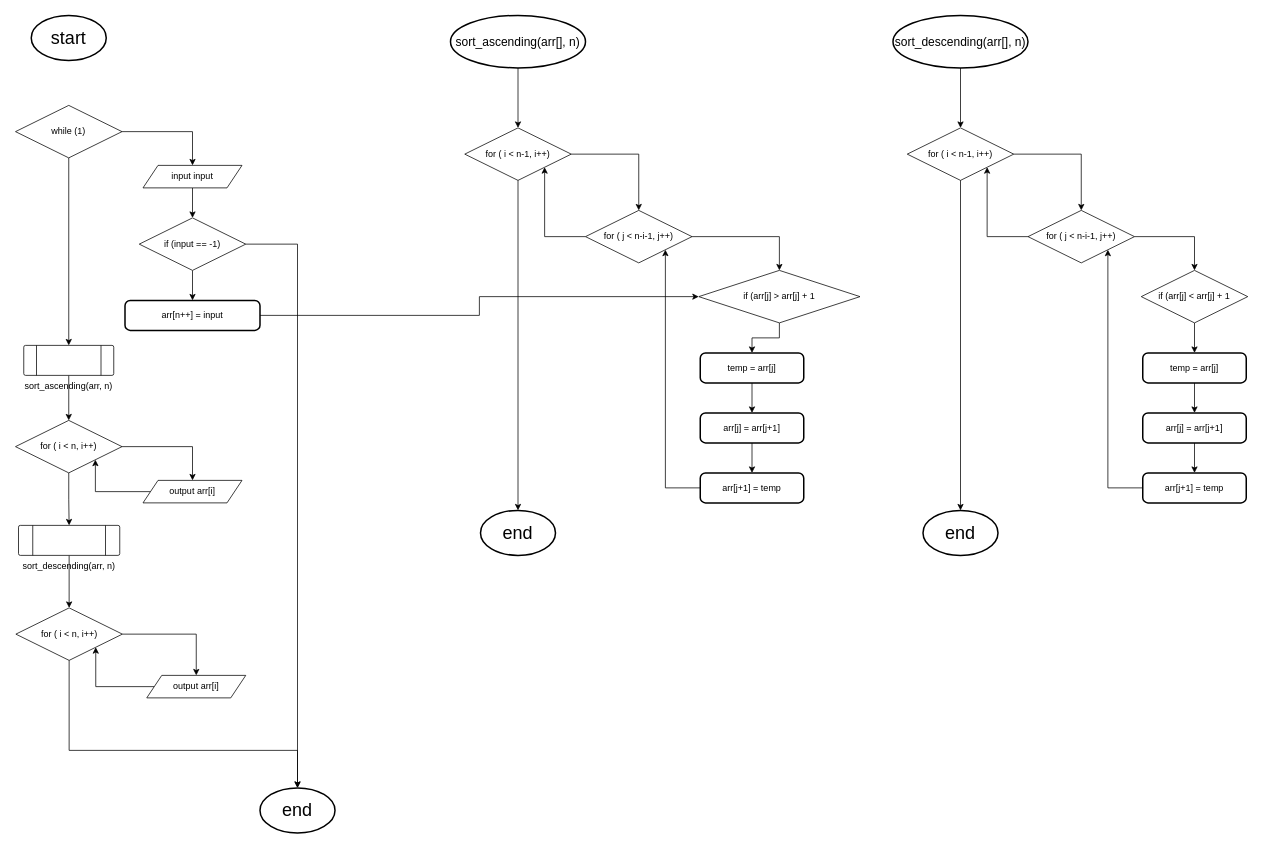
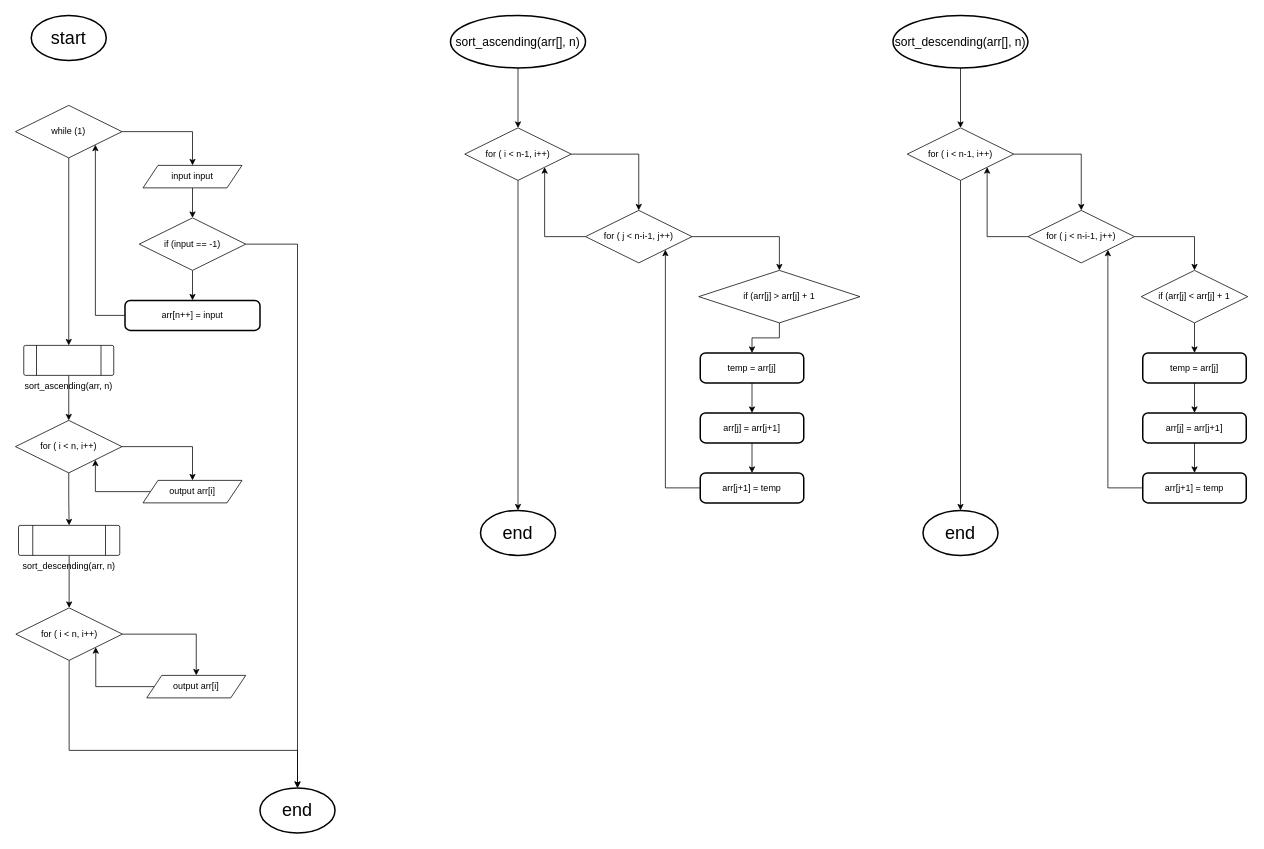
  <mxCell id="0" />
  <mxCell id="1" parent="0" />
  <mxCell id="2" value="&lt;font style=&quot;font-size: 24px;&quot;&gt;start&lt;/font&gt;" style="strokeWidth=2;html=1;shape=mxgraph.flowchart.start_1;whiteSpace=wrap;" vertex="1" parent="1"><mxGeometry x="41" y="20" width="100" height="60" as="geometry" /></mxCell>
  <mxCell id="3" style="edgeStyle=orthogonalEdgeStyle;rounded=0;orthogonalLoop=1;jettySize=auto;html=1;entryX=0.5;entryY=0;entryDx=0;entryDy=0;" edge="1" parent="1" source="5" target="8"><mxGeometry relative="1" as="geometry" /></mxCell>
  <mxCell id="4" style="edgeStyle=orthogonalEdgeStyle;rounded=0;orthogonalLoop=1;jettySize=auto;html=1;entryX=0.5;entryY=0;entryDx=0;entryDy=0;" edge="1" parent="1" source="5" target="14"><mxGeometry relative="1" as="geometry" /></mxCell>
  <mxCell id="5" value="while (1)" style="rhombus;whiteSpace=wrap;html=1;" vertex="1" parent="1"><mxGeometry x="20" y="140" width="142" height="70" as="geometry" /></mxCell>
  <mxCell id="6" value="&lt;font style=&quot;font-size: 24px;&quot;&gt;end&lt;/font&gt;" style="strokeWidth=2;html=1;shape=mxgraph.flowchart.start_1;whiteSpace=wrap;" vertex="1" parent="1"><mxGeometry x="346" y="1050" width="100" height="60" as="geometry" /></mxCell>
  <mxCell id="7" style="edgeStyle=orthogonalEdgeStyle;rounded=0;orthogonalLoop=1;jettySize=auto;html=1;entryX=0.5;entryY=0;entryDx=0;entryDy=0;" edge="1" parent="1" source="8" target="10"><mxGeometry relative="1" as="geometry" /></mxCell>
  <mxCell id="8" value="input input" style="shape=parallelogram;perimeter=parallelogramPerimeter;whiteSpace=wrap;html=1;fixedSize=1;" vertex="1" parent="1"><mxGeometry x="190" y="220" width="132" height="30" as="geometry" /></mxCell>
  <mxCell id="9" style="edgeStyle=orthogonalEdgeStyle;rounded=0;orthogonalLoop=1;jettySize=auto;html=1;entryX=0.5;entryY=0;entryDx=0;entryDy=0;" edge="1" parent="1" source="10" target="12"><mxGeometry relative="1" as="geometry" /></mxCell>
  <mxCell id="10" value="if (input == -1)" style="rhombus;whiteSpace=wrap;html=1;" vertex="1" parent="1"><mxGeometry x="185" y="290" width="142" height="70" as="geometry" /></mxCell>
- <mxCell id="11" style="edgeStyle=orthogonalEdgeStyle;rounded=0;orthogonalLoop=1;jettySize=auto;html=1;" edge="1" parent="1" source="12" target="36"><mxGeometry relative="1" as="geometry" /></mxCell>
+ <mxCell id="11" style="edgeStyle=orthogonalEdgeStyle;rounded=0;orthogonalLoop=1;jettySize=auto;html=1;entryX=1;entryY=1;entryDx=0;entryDy=0;" edge="1" parent="1" source="12" target="5"><mxGeometry relative="1" as="geometry" /></mxCell>
  <mxCell id="12" value="arr[n++] = input" style="rounded=1;whiteSpace=wrap;html=1;absoluteArcSize=1;arcSize=14;strokeWidth=2;" vertex="1" parent="1"><mxGeometry x="166" y="400" width="180" height="40" as="geometry" /></mxCell>
  <mxCell id="13" style="edgeStyle=orthogonalEdgeStyle;rounded=0;orthogonalLoop=1;jettySize=auto;html=1;entryX=0.5;entryY=0;entryDx=0;entryDy=0;" edge="1" parent="1" source="14" target="17"><mxGeometry relative="1" as="geometry" /></mxCell>
  <mxCell id="14" value="sort_ascending(arr, n)" style="verticalLabelPosition=bottom;verticalAlign=top;html=1;shape=process;whiteSpace=wrap;rounded=1;size=0.14;arcSize=6;" vertex="1" parent="1"><mxGeometry x="31" y="460" width="120" height="40" as="geometry" /></mxCell>
  <mxCell id="15" style="edgeStyle=orthogonalEdgeStyle;rounded=0;orthogonalLoop=1;jettySize=auto;html=1;entryX=0.5;entryY=0;entryDx=0;entryDy=0;" edge="1" parent="1" source="17" target="19"><mxGeometry relative="1" as="geometry" /></mxCell>
  <mxCell id="16" style="edgeStyle=orthogonalEdgeStyle;rounded=0;orthogonalLoop=1;jettySize=auto;html=1;entryX=0.5;entryY=0;entryDx=0;entryDy=0;" edge="1" parent="1" source="17" target="21"><mxGeometry relative="1" as="geometry" /></mxCell>
  <mxCell id="17" value="for ( i &amp;lt; n, i++)" style="rhombus;whiteSpace=wrap;html=1;" vertex="1" parent="1"><mxGeometry x="20" y="560" width="142" height="70" as="geometry" /></mxCell>
  <mxCell id="18" style="edgeStyle=orthogonalEdgeStyle;rounded=0;orthogonalLoop=1;jettySize=auto;html=1;entryX=1;entryY=1;entryDx=0;entryDy=0;" edge="1" parent="1" source="19" target="17"><mxGeometry relative="1" as="geometry" /></mxCell>
  <mxCell id="19" value="output arr[i]" style="shape=parallelogram;perimeter=parallelogramPerimeter;whiteSpace=wrap;html=1;fixedSize=1;" vertex="1" parent="1"><mxGeometry x="190" y="640" width="132" height="30" as="geometry" /></mxCell>
  <mxCell id="20" style="edgeStyle=orthogonalEdgeStyle;rounded=0;orthogonalLoop=1;jettySize=auto;html=1;entryX=0.5;entryY=0;entryDx=0;entryDy=0;" edge="1" parent="1" source="21" target="23"><mxGeometry relative="1" as="geometry" /></mxCell>
  <mxCell id="21" value="sort_descending(arr, n)" style="verticalLabelPosition=bottom;verticalAlign=top;html=1;shape=process;whiteSpace=wrap;rounded=1;size=0.14;arcSize=6;" vertex="1" parent="1"><mxGeometry x="24" y="700" width="135" height="40" as="geometry" /></mxCell>
  <mxCell id="22" style="edgeStyle=orthogonalEdgeStyle;rounded=0;orthogonalLoop=1;jettySize=auto;html=1;entryX=0.5;entryY=0;entryDx=0;entryDy=0;" edge="1" parent="1" source="23" target="25"><mxGeometry relative="1" as="geometry" /></mxCell>
  <mxCell id="23" value="for ( i &amp;lt; n, i++)" style="rhombus;whiteSpace=wrap;html=1;" vertex="1" parent="1"><mxGeometry x="20.5" y="810" width="142" height="70" as="geometry" /></mxCell>
  <mxCell id="24" style="edgeStyle=orthogonalEdgeStyle;rounded=0;orthogonalLoop=1;jettySize=auto;html=1;entryX=1;entryY=1;entryDx=0;entryDy=0;" edge="1" parent="1" source="25" target="23"><mxGeometry relative="1" as="geometry" /></mxCell>
  <mxCell id="25" value="output arr[i]" style="shape=parallelogram;perimeter=parallelogramPerimeter;whiteSpace=wrap;html=1;fixedSize=1;" vertex="1" parent="1"><mxGeometry x="195" y="900" width="132" height="30" as="geometry" /></mxCell>
  <mxCell id="26" style="edgeStyle=orthogonalEdgeStyle;rounded=0;orthogonalLoop=1;jettySize=auto;html=1;entryX=0.5;entryY=0;entryDx=0;entryDy=0;entryPerimeter=0;" edge="1" parent="1" source="10" target="6"><mxGeometry relative="1" as="geometry" /></mxCell>
  <mxCell id="27" style="edgeStyle=orthogonalEdgeStyle;rounded=0;orthogonalLoop=1;jettySize=auto;html=1;entryX=0.5;entryY=0;entryDx=0;entryDy=0;entryPerimeter=0;" edge="1" parent="1" source="23" target="6"><mxGeometry relative="1" as="geometry"><Array as="points"><mxPoint x="92" y="1000" /><mxPoint x="396" y="1000" /></Array></mxGeometry></mxCell>
  <mxCell id="28" style="edgeStyle=orthogonalEdgeStyle;rounded=0;orthogonalLoop=1;jettySize=auto;html=1;entryX=0.5;entryY=0;entryDx=0;entryDy=0;" edge="1" parent="1" source="29" target="31"><mxGeometry relative="1" as="geometry" /></mxCell>
  <mxCell id="29" value="&lt;font style=&quot;font-size: 16px;&quot;&gt;sort_ascending(arr[], n)&lt;/font&gt;" style="strokeWidth=2;html=1;shape=mxgraph.flowchart.start_1;whiteSpace=wrap;" vertex="1" parent="1"><mxGeometry x="600" y="20" width="180" height="70" as="geometry" /></mxCell>
  <mxCell id="30" style="edgeStyle=orthogonalEdgeStyle;rounded=0;orthogonalLoop=1;jettySize=auto;html=1;entryX=0.5;entryY=0;entryDx=0;entryDy=0;" edge="1" parent="1" source="31" target="34"><mxGeometry relative="1" as="geometry" /></mxCell>
  <mxCell id="31" value="for ( i &amp;lt; n-1, i++)" style="rhombus;whiteSpace=wrap;html=1;" vertex="1" parent="1"><mxGeometry x="619" y="170" width="142" height="70" as="geometry" /></mxCell>
  <mxCell id="32" style="edgeStyle=orthogonalEdgeStyle;rounded=0;orthogonalLoop=1;jettySize=auto;html=1;entryX=1;entryY=1;entryDx=0;entryDy=0;" edge="1" parent="1" source="34" target="31"><mxGeometry relative="1" as="geometry" /></mxCell>
  <mxCell id="33" style="edgeStyle=orthogonalEdgeStyle;rounded=0;orthogonalLoop=1;jettySize=auto;html=1;entryX=0.5;entryY=0;entryDx=0;entryDy=0;" edge="1" parent="1" source="34" target="36"><mxGeometry relative="1" as="geometry" /></mxCell>
  <mxCell id="34" value="for ( j &amp;lt; n-i-1, j++)" style="rhombus;whiteSpace=wrap;html=1;" vertex="1" parent="1"><mxGeometry x="780" y="280" width="142" height="70" as="geometry" /></mxCell>
  <mxCell id="35" style="edgeStyle=orthogonalEdgeStyle;rounded=0;orthogonalLoop=1;jettySize=auto;html=1;entryX=0.5;entryY=0;entryDx=0;entryDy=0;" edge="1" parent="1" source="36" target="38"><mxGeometry relative="1" as="geometry" /></mxCell>
  <mxCell id="36" value="if (arr[j] &amp;gt; arr[j] + 1" style="rhombus;whiteSpace=wrap;html=1;" vertex="1" parent="1"><mxGeometry x="931" y="360" width="215" height="70" as="geometry" /></mxCell>
  <mxCell id="37" style="edgeStyle=orthogonalEdgeStyle;rounded=0;orthogonalLoop=1;jettySize=auto;html=1;entryX=0.5;entryY=0;entryDx=0;entryDy=0;" edge="1" parent="1" source="38" target="40"><mxGeometry relative="1" as="geometry" /></mxCell>
  <mxCell id="38" value="temp = arr[j]" style="rounded=1;whiteSpace=wrap;html=1;absoluteArcSize=1;arcSize=14;strokeWidth=2;" vertex="1" parent="1"><mxGeometry x="933" y="470" width="138" height="40" as="geometry" /></mxCell>
  <mxCell id="39" style="edgeStyle=orthogonalEdgeStyle;rounded=0;orthogonalLoop=1;jettySize=auto;html=1;entryX=0.5;entryY=0;entryDx=0;entryDy=0;" edge="1" parent="1" source="40" target="42"><mxGeometry relative="1" as="geometry" /></mxCell>
  <mxCell id="40" value="arr[j] = arr[j+1]" style="rounded=1;whiteSpace=wrap;html=1;absoluteArcSize=1;arcSize=14;strokeWidth=2;" vertex="1" parent="1"><mxGeometry x="933" y="550" width="138" height="40" as="geometry" /></mxCell>
  <mxCell id="41" style="edgeStyle=orthogonalEdgeStyle;rounded=0;orthogonalLoop=1;jettySize=auto;html=1;entryX=1;entryY=1;entryDx=0;entryDy=0;" edge="1" parent="1" source="42" target="34"><mxGeometry relative="1" as="geometry" /></mxCell>
  <mxCell id="42" value="arr[j+1] = temp" style="rounded=1;whiteSpace=wrap;html=1;absoluteArcSize=1;arcSize=14;strokeWidth=2;" vertex="1" parent="1"><mxGeometry x="933" y="630" width="138" height="40" as="geometry" /></mxCell>
  <mxCell id="43" style="edgeStyle=orthogonalEdgeStyle;rounded=0;orthogonalLoop=1;jettySize=auto;html=1;exitX=0.5;exitY=1;exitDx=0;exitDy=0;" edge="1" parent="1" source="38" target="38"><mxGeometry relative="1" as="geometry" /></mxCell>
  <mxCell id="44" value="&lt;font style=&quot;font-size: 24px;&quot;&gt;end&lt;/font&gt;" style="strokeWidth=2;html=1;shape=mxgraph.flowchart.start_1;whiteSpace=wrap;" vertex="1" parent="1"><mxGeometry x="640" y="680" width="100" height="60" as="geometry" /></mxCell>
  <mxCell id="45" style="edgeStyle=orthogonalEdgeStyle;rounded=0;orthogonalLoop=1;jettySize=auto;html=1;entryX=0.5;entryY=0;entryDx=0;entryDy=0;entryPerimeter=0;" edge="1" parent="1" source="31" target="44"><mxGeometry relative="1" as="geometry" /></mxCell>
  <mxCell id="46" style="edgeStyle=orthogonalEdgeStyle;rounded=0;orthogonalLoop=1;jettySize=auto;html=1;entryX=0.5;entryY=0;entryDx=0;entryDy=0;" edge="1" parent="1" source="47" target="49"><mxGeometry relative="1" as="geometry" /></mxCell>
  <mxCell id="47" value="&lt;font style=&quot;font-size: 16px;&quot;&gt;sort_descending(arr[], n)&lt;/font&gt;" style="strokeWidth=2;html=1;shape=mxgraph.flowchart.start_1;whiteSpace=wrap;" vertex="1" parent="1"><mxGeometry x="1190" y="20" width="180" height="70" as="geometry" /></mxCell>
  <mxCell id="48" style="edgeStyle=orthogonalEdgeStyle;rounded=0;orthogonalLoop=1;jettySize=auto;html=1;entryX=0.5;entryY=0;entryDx=0;entryDy=0;" edge="1" parent="1" source="49" target="52"><mxGeometry relative="1" as="geometry" /></mxCell>
  <mxCell id="49" value="for ( i &amp;lt; n-1, i++)" style="rhombus;whiteSpace=wrap;html=1;" vertex="1" parent="1"><mxGeometry x="1209" y="170" width="142" height="70" as="geometry" /></mxCell>
  <mxCell id="50" style="edgeStyle=orthogonalEdgeStyle;rounded=0;orthogonalLoop=1;jettySize=auto;html=1;entryX=1;entryY=1;entryDx=0;entryDy=0;" edge="1" parent="1" source="52" target="49"><mxGeometry relative="1" as="geometry" /></mxCell>
  <mxCell id="51" style="edgeStyle=orthogonalEdgeStyle;rounded=0;orthogonalLoop=1;jettySize=auto;html=1;entryX=0.5;entryY=0;entryDx=0;entryDy=0;" edge="1" parent="1" source="52" target="54"><mxGeometry relative="1" as="geometry" /></mxCell>
  <mxCell id="52" value="for ( j &amp;lt; n-i-1, j++)" style="rhombus;whiteSpace=wrap;html=1;" vertex="1" parent="1"><mxGeometry x="1370" y="280" width="142" height="70" as="geometry" /></mxCell>
  <mxCell id="53" style="edgeStyle=orthogonalEdgeStyle;rounded=0;orthogonalLoop=1;jettySize=auto;html=1;entryX=0.5;entryY=0;entryDx=0;entryDy=0;" edge="1" parent="1" source="54" target="56"><mxGeometry relative="1" as="geometry" /></mxCell>
  <mxCell id="54" value="if (arr[j] &amp;lt; arr[j] + 1" style="rhombus;whiteSpace=wrap;html=1;" vertex="1" parent="1"><mxGeometry x="1521" y="360" width="142" height="70" as="geometry" /></mxCell>
  <mxCell id="55" style="edgeStyle=orthogonalEdgeStyle;rounded=0;orthogonalLoop=1;jettySize=auto;html=1;entryX=0.5;entryY=0;entryDx=0;entryDy=0;" edge="1" parent="1" source="56" target="58"><mxGeometry relative="1" as="geometry" /></mxCell>
  <mxCell id="56" value="temp = arr[j]" style="rounded=1;whiteSpace=wrap;html=1;absoluteArcSize=1;arcSize=14;strokeWidth=2;" vertex="1" parent="1"><mxGeometry x="1523" y="470" width="138" height="40" as="geometry" /></mxCell>
  <mxCell id="57" style="edgeStyle=orthogonalEdgeStyle;rounded=0;orthogonalLoop=1;jettySize=auto;html=1;entryX=0.5;entryY=0;entryDx=0;entryDy=0;" edge="1" parent="1" source="58" target="60"><mxGeometry relative="1" as="geometry" /></mxCell>
  <mxCell id="58" value="arr[j] = arr[j+1]" style="rounded=1;whiteSpace=wrap;html=1;absoluteArcSize=1;arcSize=14;strokeWidth=2;" vertex="1" parent="1"><mxGeometry x="1523" y="550" width="138" height="40" as="geometry" /></mxCell>
  <mxCell id="59" style="edgeStyle=orthogonalEdgeStyle;rounded=0;orthogonalLoop=1;jettySize=auto;html=1;entryX=1;entryY=1;entryDx=0;entryDy=0;" edge="1" parent="1" source="60" target="52"><mxGeometry relative="1" as="geometry" /></mxCell>
  <mxCell id="60" value="arr[j+1] = temp" style="rounded=1;whiteSpace=wrap;html=1;absoluteArcSize=1;arcSize=14;strokeWidth=2;" vertex="1" parent="1"><mxGeometry x="1523" y="630" width="138" height="40" as="geometry" /></mxCell>
  <mxCell id="61" style="edgeStyle=orthogonalEdgeStyle;rounded=0;orthogonalLoop=1;jettySize=auto;html=1;exitX=0.5;exitY=1;exitDx=0;exitDy=0;" edge="1" parent="1" source="56" target="56"><mxGeometry relative="1" as="geometry" /></mxCell>
  <mxCell id="62" value="&lt;font style=&quot;font-size: 24px;&quot;&gt;end&lt;/font&gt;" style="strokeWidth=2;html=1;shape=mxgraph.flowchart.start_1;whiteSpace=wrap;" vertex="1" parent="1"><mxGeometry x="1230" y="680" width="100" height="60" as="geometry" /></mxCell>
  <mxCell id="63" style="edgeStyle=orthogonalEdgeStyle;rounded=0;orthogonalLoop=1;jettySize=auto;html=1;entryX=0.5;entryY=0;entryDx=0;entryDy=0;entryPerimeter=0;" edge="1" parent="1" source="49" target="62"><mxGeometry relative="1" as="geometry" /></mxCell>
